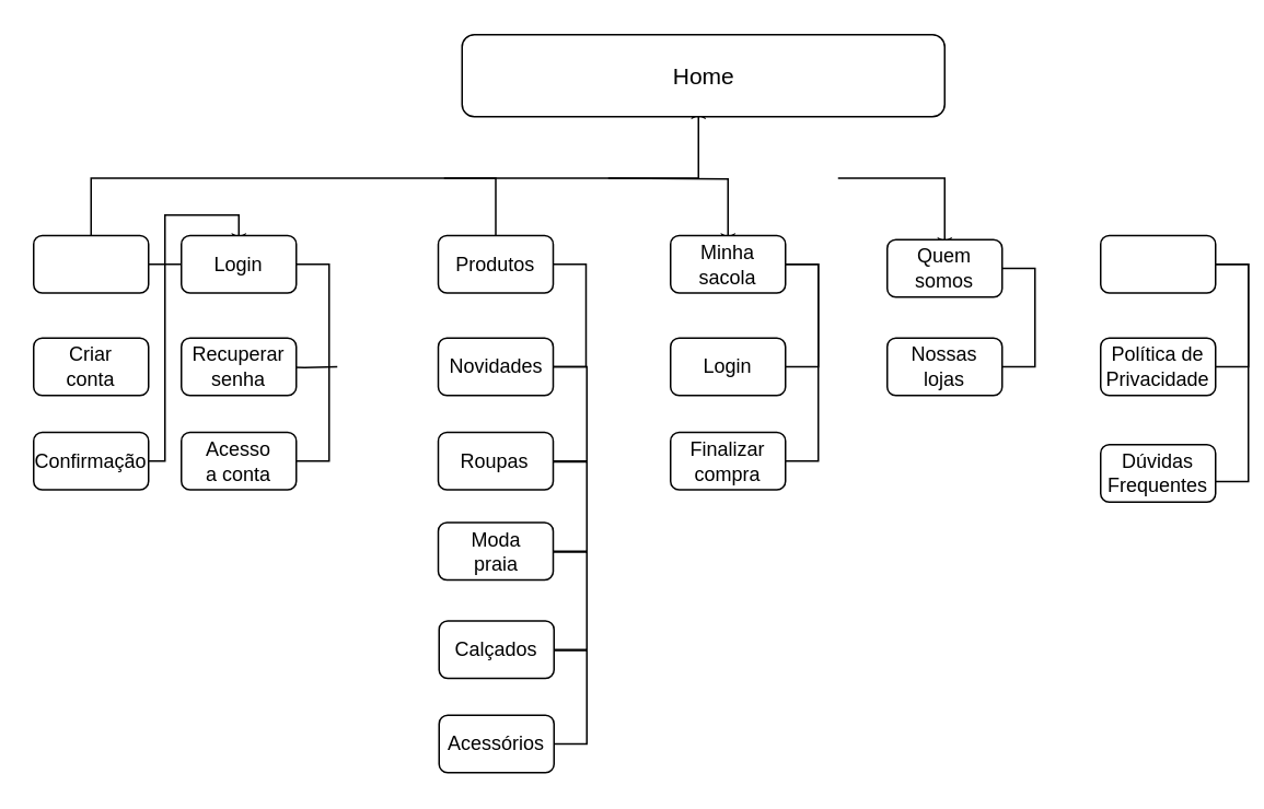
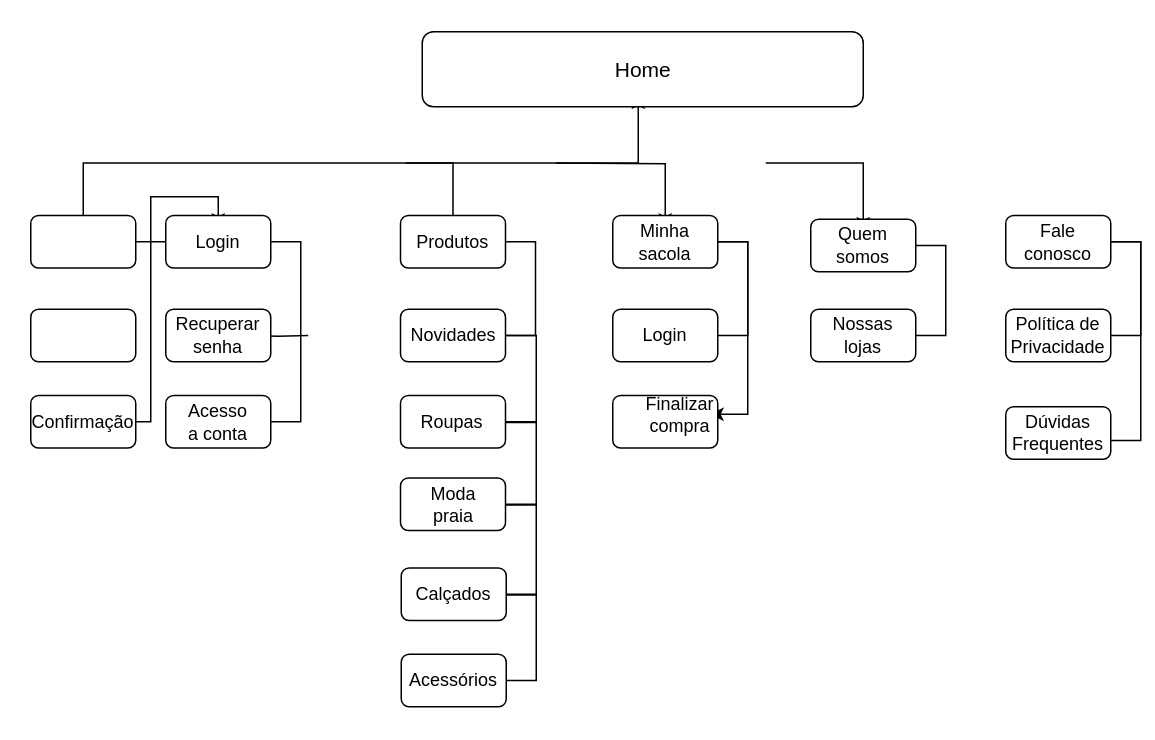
  <mxCell id="0" />
  <mxCell id="1" parent="0" />
  <mxCell id="2" style="edgeStyle=orthogonalEdgeStyle;rounded=0;orthogonalLoop=1;jettySize=auto;html=1;exitX=1;exitY=0.5;exitDx=0;exitDy=0;entryX=1;entryY=0.75;entryDx=0;entryDy=0;" edge="1" parent="1" source="47" target="58"><mxGeometry relative="1" as="geometry"><Array as="points"><mxPoint x="357" y="336" /><mxPoint x="357" y="396" /><mxPoint x="322" y="396" /></Array></mxGeometry></mxCell>
  <mxCell id="3" style="edgeStyle=orthogonalEdgeStyle;rounded=0;orthogonalLoop=1;jettySize=auto;html=1;exitX=1;exitY=0.5;exitDx=0;exitDy=0;entryX=1;entryY=0.75;entryDx=0;entryDy=0;" edge="1" parent="1" source="4" target="60"><mxGeometry relative="1" as="geometry"><Array as="points"><mxPoint x="357" y="396" /><mxPoint x="357" y="453" /><mxPoint x="322" y="453" /></Array></mxGeometry></mxCell>
  <mxCell id="4" value="" style="rounded=1;whiteSpace=wrap;html=1;" vertex="1" parent="1"><mxGeometry x="267" y="378" width="70" height="35" as="geometry" /></mxCell>
  <mxCell id="5" style="edgeStyle=orthogonalEdgeStyle;rounded=0;orthogonalLoop=1;jettySize=auto;html=1;exitX=1;exitY=0.5;exitDx=0;exitDy=0;entryX=1;entryY=0.75;entryDx=0;entryDy=0;" edge="1" parent="1" source="48" target="57"><mxGeometry relative="1" as="geometry"><Array as="points"><mxPoint x="357" y="281" /><mxPoint x="357" y="336" /><mxPoint x="322" y="336" /></Array></mxGeometry></mxCell>
  <mxCell id="6" style="edgeStyle=orthogonalEdgeStyle;rounded=0;orthogonalLoop=1;jettySize=auto;html=1;exitX=1;exitY=0.5;exitDx=0;exitDy=0;entryX=1;entryY=0.75;entryDx=0;entryDy=0;" edge="1" parent="1" source="22" target="30"><mxGeometry relative="1" as="geometry" /></mxCell>
  <mxCell id="7" style="edgeStyle=orthogonalEdgeStyle;rounded=0;orthogonalLoop=1;jettySize=auto;html=1;exitX=1;exitY=0.5;exitDx=0;exitDy=0;entryX=1;entryY=0.5;entryDx=0;entryDy=0;" edge="1" parent="1" source="22" target="28"><mxGeometry relative="1" as="geometry" /></mxCell>
  <mxCell id="8" style="edgeStyle=orthogonalEdgeStyle;rounded=0;orthogonalLoop=1;jettySize=auto;html=1;exitX=1;exitY=0.5;exitDx=0;exitDy=0;entryX=1;entryY=0.5;entryDx=0;entryDy=0;" edge="1" parent="1" source="21" target="26"><mxGeometry relative="1" as="geometry" /></mxCell>
  <mxCell id="9" style="edgeStyle=orthogonalEdgeStyle;rounded=0;orthogonalLoop=1;jettySize=auto;html=1;exitX=1;exitY=0.5;exitDx=0;exitDy=0;entryX=1;entryY=0.5;entryDx=0;entryDy=0;" edge="1" parent="1" source="51" target="53"><mxGeometry relative="1" as="geometry" /></mxCell>
  <mxCell id="10" style="edgeStyle=orthogonalEdgeStyle;rounded=0;orthogonalLoop=1;jettySize=auto;html=1;exitX=1;exitY=0.5;exitDx=0;exitDy=0;entryX=1;entryY=0.5;entryDx=0;entryDy=0;" edge="1" parent="1" source="51" target="54"><mxGeometry relative="1" as="geometry" /></mxCell>
  <mxCell id="11" style="edgeStyle=orthogonalEdgeStyle;rounded=0;orthogonalLoop=1;jettySize=auto;html=1;" edge="1" parent="1" target="23"><mxGeometry relative="1" as="geometry"><mxPoint x="510" y="108" as="sourcePoint" /><Array as="points"><mxPoint x="575" y="108" /></Array></mxGeometry></mxCell>
  <mxCell id="12" style="edgeStyle=orthogonalEdgeStyle;rounded=0;orthogonalLoop=1;jettySize=auto;html=1;entryX=0.5;entryY=0;entryDx=0;entryDy=0;" edge="1" parent="1" target="52"><mxGeometry relative="1" as="geometry"><mxPoint x="370" y="108" as="sourcePoint" /></mxGeometry></mxCell>
  <mxCell id="13" style="edgeStyle=orthogonalEdgeStyle;rounded=0;orthogonalLoop=1;jettySize=auto;html=1;entryX=0.5;entryY=1;entryDx=0;entryDy=0;" edge="1" parent="1" target="37"><mxGeometry relative="1" as="geometry"><mxPoint x="270" y="108" as="sourcePoint" /><Array as="points"><mxPoint x="302" y="108" /></Array></mxGeometry></mxCell>
  <mxCell id="14" style="edgeStyle=orthogonalEdgeStyle;rounded=0;orthogonalLoop=1;jettySize=auto;html=1;entryX=0.5;entryY=0;entryDx=0;entryDy=0;" edge="1" parent="1" source="39" target="34"><mxGeometry relative="1" as="geometry" /></mxCell>
  <mxCell id="15" style="edgeStyle=orthogonalEdgeStyle;rounded=0;orthogonalLoop=1;jettySize=auto;html=1;exitX=1;exitY=0.5;exitDx=0;exitDy=0;entryX=1;entryY=0.5;entryDx=0;entryDy=0;" edge="1" parent="1" source="31" target="44"><mxGeometry relative="1" as="geometry" /></mxCell>
  <mxCell id="16" value="" style="edgeStyle=orthogonalEdgeStyle;rounded=0;orthogonalLoop=1;jettySize=auto;html=1;" edge="1" parent="1" source="18" target="34"><mxGeometry relative="1" as="geometry" /></mxCell>
  <mxCell id="17" style="edgeStyle=orthogonalEdgeStyle;rounded=0;orthogonalLoop=1;jettySize=auto;html=1;" edge="1" parent="1" source="18" target="20"><mxGeometry relative="1" as="geometry"><mxPoint x="425" y="78" as="targetPoint" /><Array as="points"><mxPoint x="55" y="108" /><mxPoint x="425" y="108" /></Array></mxGeometry></mxCell>
  <mxCell id="18" value="" style="rounded=1;whiteSpace=wrap;html=1;" parent="1" vertex="1"><mxGeometry x="20" y="143" width="70" height="35" as="geometry" /></mxCell>
  <mxCell id="19" value="" style="rounded=1;whiteSpace=wrap;html=1;" parent="1" vertex="1"><mxGeometry x="281" y="20.5" width="294" height="50" as="geometry" /></mxCell>
  <mxCell id="20" value="&lt;span style=&quot;font-size: 14px&quot;&gt;Home&lt;/span&gt;" style="text;html=1;strokeColor=none;fillColor=none;align=center;verticalAlign=middle;whiteSpace=wrap;rounded=0;" parent="1" vertex="1"><mxGeometry x="394" y="28" width="69" height="35" as="geometry" /></mxCell>
  <mxCell id="21" value="" style="rounded=1;whiteSpace=wrap;html=1;" parent="1" vertex="1"><mxGeometry x="540" y="145.5" width="70" height="35" as="geometry" /></mxCell>
  <mxCell id="22" value="" style="rounded=1;whiteSpace=wrap;html=1;" parent="1" vertex="1"><mxGeometry x="670" y="143" width="70" height="35" as="geometry" /></mxCell>
  <mxCell id="23" value="Quem somos" style="text;html=1;strokeColor=none;fillColor=none;align=center;verticalAlign=middle;whiteSpace=wrap;rounded=0;" parent="1" vertex="1"><mxGeometry x="555" y="153" width="40" height="20" as="geometry" /></mxCell>
+ <mxCell id="24" value="Fale conosco" style="text;html=1;strokeColor=none;fillColor=none;align=center;verticalAlign=middle;whiteSpace=wrap;rounded=0;" parent="1" vertex="1"><mxGeometry x="685" y="150.5" width="40" height="20" as="geometry" /></mxCell>
  <mxCell id="25" value="" style="rounded=1;whiteSpace=wrap;html=1;" vertex="1" parent="1"><mxGeometry x="540" y="205.5" width="70" height="35" as="geometry" /></mxCell>
  <mxCell id="26" value="Nossas lojas" style="text;html=1;strokeColor=none;fillColor=none;align=center;verticalAlign=middle;whiteSpace=wrap;rounded=0;" vertex="1" parent="1"><mxGeometry x="555" y="213" width="40" height="20" as="geometry" /></mxCell>
  <mxCell id="27" value="" style="rounded=1;whiteSpace=wrap;html=1;" vertex="1" parent="1"><mxGeometry x="670" y="205.5" width="70" height="35" as="geometry" /></mxCell>
  <mxCell id="28" value="Política de Privacidade" style="text;html=1;strokeColor=none;fillColor=none;align=center;verticalAlign=middle;whiteSpace=wrap;rounded=0;" vertex="1" parent="1"><mxGeometry x="685" y="213" width="40" height="20" as="geometry" /></mxCell>
  <mxCell id="29" value="" style="rounded=1;whiteSpace=wrap;html=1;" vertex="1" parent="1"><mxGeometry x="670" y="270.5" width="70" height="35" as="geometry" /></mxCell>
  <mxCell id="30" value="Dúvidas Frequentes" style="text;html=1;strokeColor=none;fillColor=none;align=center;verticalAlign=middle;whiteSpace=wrap;rounded=0;" vertex="1" parent="1"><mxGeometry x="685" y="278" width="40" height="20" as="geometry" /></mxCell>
  <mxCell id="31" value="" style="rounded=1;whiteSpace=wrap;html=1;" vertex="1" parent="1"><mxGeometry x="110" y="143" width="70" height="35" as="geometry" /></mxCell>
  <mxCell id="32" value="" style="rounded=1;whiteSpace=wrap;html=1;" vertex="1" parent="1"><mxGeometry x="20" y="205.5" width="70" height="35" as="geometry" /></mxCell>
- <mxCell id="33" value="Criar conta" style="text;html=1;strokeColor=none;fillColor=none;align=center;verticalAlign=middle;whiteSpace=wrap;rounded=0;" vertex="1" parent="1"><mxGeometry x="35" y="213" width="40" height="20" as="geometry" /></mxCell>
  <mxCell id="34" value="Login" style="text;html=1;strokeColor=none;fillColor=none;align=center;verticalAlign=middle;whiteSpace=wrap;rounded=0;" vertex="1" parent="1"><mxGeometry x="125" y="150.5" width="40" height="20" as="geometry" /></mxCell>
  <mxCell id="35" style="edgeStyle=orthogonalEdgeStyle;rounded=0;orthogonalLoop=1;jettySize=auto;html=1;exitX=1;exitY=0.5;exitDx=0;exitDy=0;entryX=1;entryY=0.5;entryDx=0;entryDy=0;" edge="1" parent="1" source="36" target="55"><mxGeometry relative="1" as="geometry" /></mxCell>
  <mxCell id="36" value="" style="rounded=1;whiteSpace=wrap;html=1;" vertex="1" parent="1"><mxGeometry x="266.5" y="143" width="70" height="35" as="geometry" /></mxCell>
  <mxCell id="37" value="Produtos" style="text;html=1;strokeColor=none;fillColor=none;align=center;verticalAlign=middle;whiteSpace=wrap;rounded=0;" vertex="1" parent="1"><mxGeometry x="281" y="150.5" width="41" height="20" as="geometry" /></mxCell>
  <mxCell id="38" value="" style="rounded=1;whiteSpace=wrap;html=1;" vertex="1" parent="1"><mxGeometry x="20" y="263" width="70" height="35" as="geometry" /></mxCell>
  <mxCell id="39" value="Confirmação" style="text;html=1;strokeColor=none;fillColor=none;align=center;verticalAlign=middle;whiteSpace=wrap;rounded=0;" vertex="1" parent="1"><mxGeometry x="35" y="270.5" width="40" height="20" as="geometry" /></mxCell>
  <mxCell id="40" style="edgeStyle=orthogonalEdgeStyle;rounded=0;orthogonalLoop=1;jettySize=auto;html=1;entryX=1;entryY=0.5;entryDx=0;entryDy=0;" edge="1" parent="1" target="42"><mxGeometry relative="1" as="geometry"><mxPoint x="205" y="223" as="sourcePoint" /></mxGeometry></mxCell>
  <mxCell id="41" value="" style="rounded=1;whiteSpace=wrap;html=1;" vertex="1" parent="1"><mxGeometry x="110" y="205.5" width="70" height="35" as="geometry" /></mxCell>
  <mxCell id="42" value="Recuperar senha" style="text;html=1;strokeColor=none;fillColor=none;align=center;verticalAlign=middle;whiteSpace=wrap;rounded=0;" vertex="1" parent="1"><mxGeometry x="125" y="213" width="40" height="20" as="geometry" /></mxCell>
  <mxCell id="43" value="" style="rounded=1;whiteSpace=wrap;html=1;" vertex="1" parent="1"><mxGeometry x="110" y="263" width="70" height="35" as="geometry" /></mxCell>
  <mxCell id="44" value="Acesso a conta" style="text;html=1;strokeColor=none;fillColor=none;align=center;verticalAlign=middle;whiteSpace=wrap;rounded=0;" vertex="1" parent="1"><mxGeometry x="125" y="270.5" width="40" height="20" as="geometry" /></mxCell>
  <mxCell id="45" style="edgeStyle=orthogonalEdgeStyle;rounded=0;orthogonalLoop=1;jettySize=auto;html=1;exitX=1;exitY=0.5;exitDx=0;exitDy=0;entryX=1;entryY=0.75;entryDx=0;entryDy=0;" edge="1" parent="1" source="46" target="56"><mxGeometry relative="1" as="geometry"><Array as="points"><mxPoint x="357" y="223" /><mxPoint x="357" y="281" /><mxPoint x="321" y="281" /></Array></mxGeometry></mxCell>
  <mxCell id="46" value="" style="rounded=1;whiteSpace=wrap;html=1;" vertex="1" parent="1"><mxGeometry x="266.5" y="205.5" width="70" height="35" as="geometry" /></mxCell>
  <mxCell id="47" value="" style="rounded=1;whiteSpace=wrap;html=1;" vertex="1" parent="1"><mxGeometry x="266.5" y="318" width="70" height="35" as="geometry" /></mxCell>
  <mxCell id="48" value="" style="rounded=1;whiteSpace=wrap;html=1;" vertex="1" parent="1"><mxGeometry x="266.5" y="263" width="70" height="35" as="geometry" /></mxCell>
  <mxCell id="49" value="" style="rounded=1;whiteSpace=wrap;html=1;" vertex="1" parent="1"><mxGeometry x="408" y="263" width="70" height="35" as="geometry" /></mxCell>
  <mxCell id="50" value="" style="rounded=1;whiteSpace=wrap;html=1;" vertex="1" parent="1"><mxGeometry x="408" y="205.5" width="70" height="35" as="geometry" /></mxCell>
  <mxCell id="51" value="" style="rounded=1;whiteSpace=wrap;html=1;" vertex="1" parent="1"><mxGeometry x="408" y="143" width="70" height="35" as="geometry" /></mxCell>
  <mxCell id="52" value="Minha sacola" style="text;html=1;strokeColor=none;fillColor=none;align=center;verticalAlign=middle;whiteSpace=wrap;rounded=0;" vertex="1" parent="1"><mxGeometry x="423" y="150.5" width="40" height="20" as="geometry" /></mxCell>
- <mxCell id="53" value="Finalizar compra" style="text;html=1;strokeColor=none;fillColor=none;align=center;verticalAlign=middle;whiteSpace=wrap;rounded=0;" vertex="1" parent="1"><mxGeometry x="423" y="270.5" width="40" height="20" as="geometry" /></mxCell>
+ <mxCell id="53" value="Finalizar compra" style="text;html=1;strokeColor=none;fillColor=none;align=center;verticalAlign=middle;whiteSpace=wrap;rounded=0;" vertex="1" parent="1"><mxGeometry x="433" y="265.5" width="40" height="20" as="geometry" /></mxCell>
  <mxCell id="54" value="Login" style="text;html=1;strokeColor=none;fillColor=none;align=center;verticalAlign=middle;whiteSpace=wrap;rounded=0;" vertex="1" parent="1"><mxGeometry x="423" y="213" width="40" height="20" as="geometry" /></mxCell>
  <mxCell id="55" value="Novidades" style="text;html=1;strokeColor=none;fillColor=none;align=center;verticalAlign=middle;whiteSpace=wrap;rounded=0;" vertex="1" parent="1"><mxGeometry x="282" y="213" width="40" height="20" as="geometry" /></mxCell>
  <mxCell id="56" value="Roupas" style="text;html=1;strokeColor=none;fillColor=none;align=center;verticalAlign=middle;whiteSpace=wrap;rounded=0;" vertex="1" parent="1"><mxGeometry x="281" y="270.5" width="40" height="20" as="geometry" /></mxCell>
  <mxCell id="57" value="Moda praia" style="text;html=1;strokeColor=none;fillColor=none;align=center;verticalAlign=middle;whiteSpace=wrap;rounded=0;" vertex="1" parent="1"><mxGeometry x="282" y="325.5" width="40" height="20" as="geometry" /></mxCell>
  <mxCell id="58" value="Calçados" style="text;html=1;strokeColor=none;fillColor=none;align=center;verticalAlign=middle;whiteSpace=wrap;rounded=0;" vertex="1" parent="1"><mxGeometry x="282" y="385.5" width="40" height="20" as="geometry" /></mxCell>
  <mxCell id="59" value="" style="rounded=1;whiteSpace=wrap;html=1;" vertex="1" parent="1"><mxGeometry x="267" y="435.5" width="70" height="35" as="geometry" /></mxCell>
  <mxCell id="60" value="Acessórios" style="text;html=1;strokeColor=none;fillColor=none;align=center;verticalAlign=middle;whiteSpace=wrap;rounded=0;" vertex="1" parent="1"><mxGeometry x="282" y="443" width="40" height="20" as="geometry" /></mxCell>
